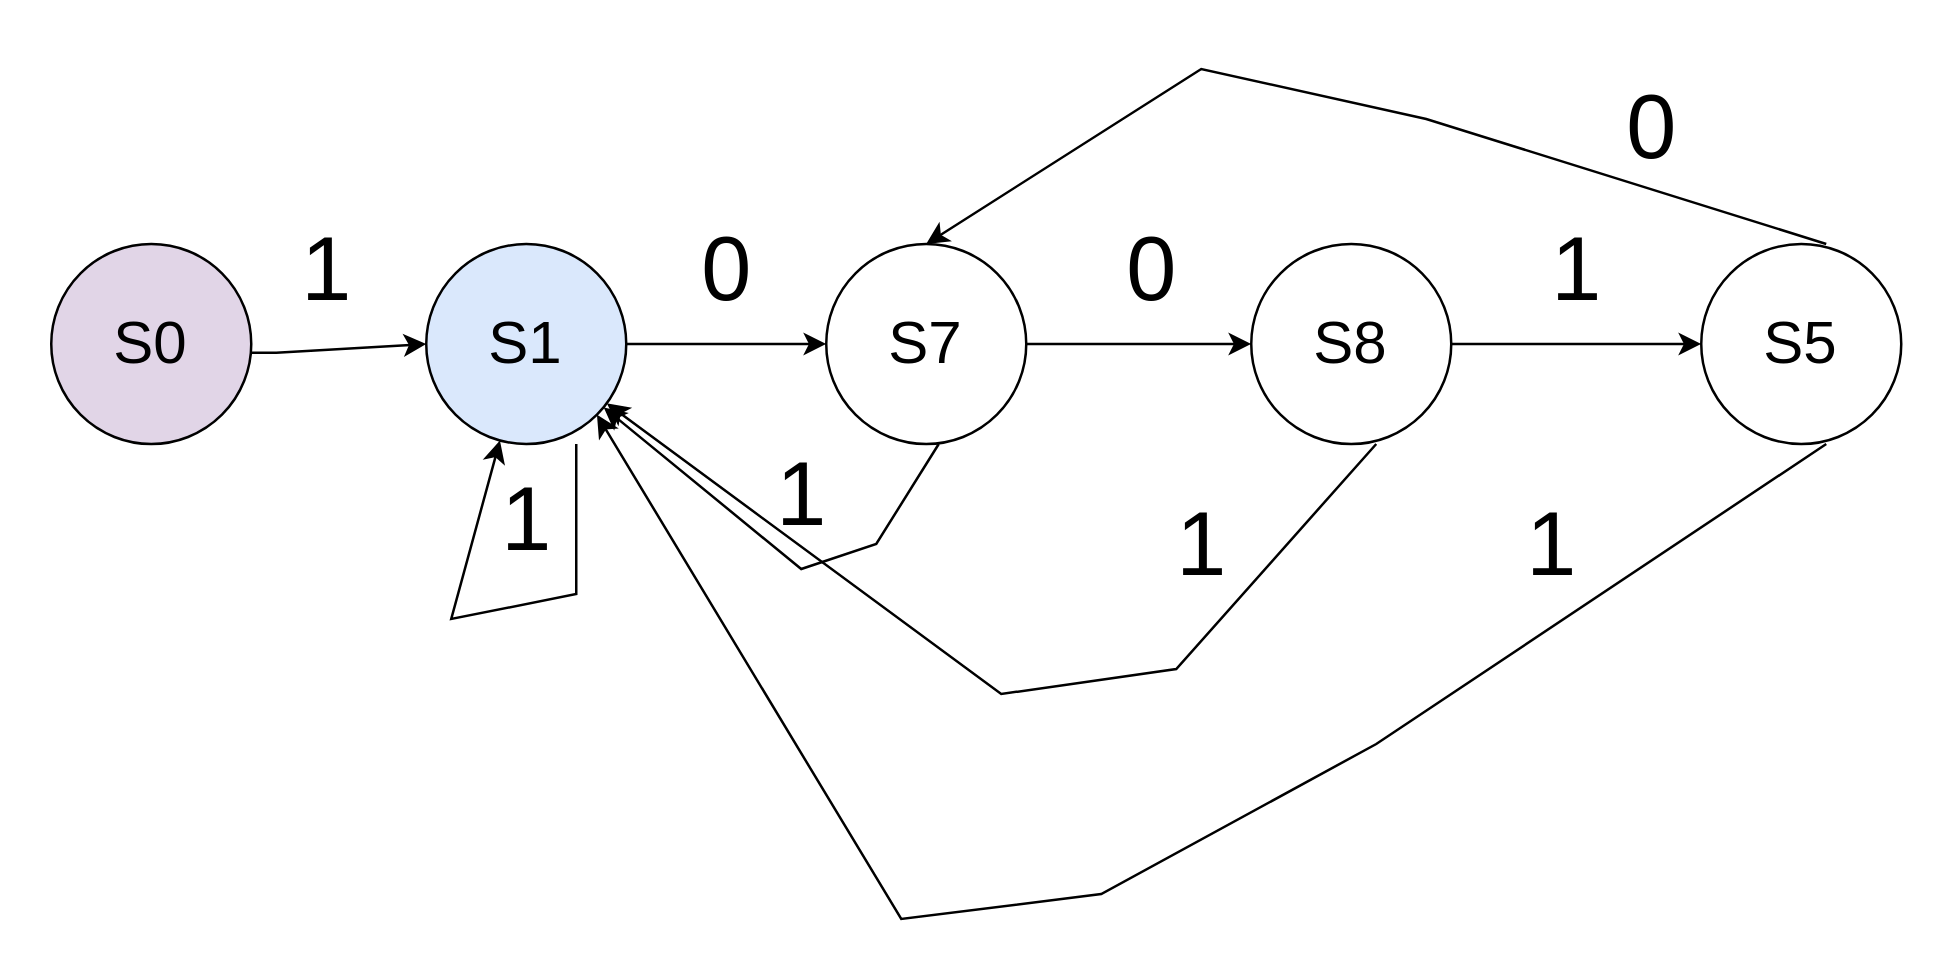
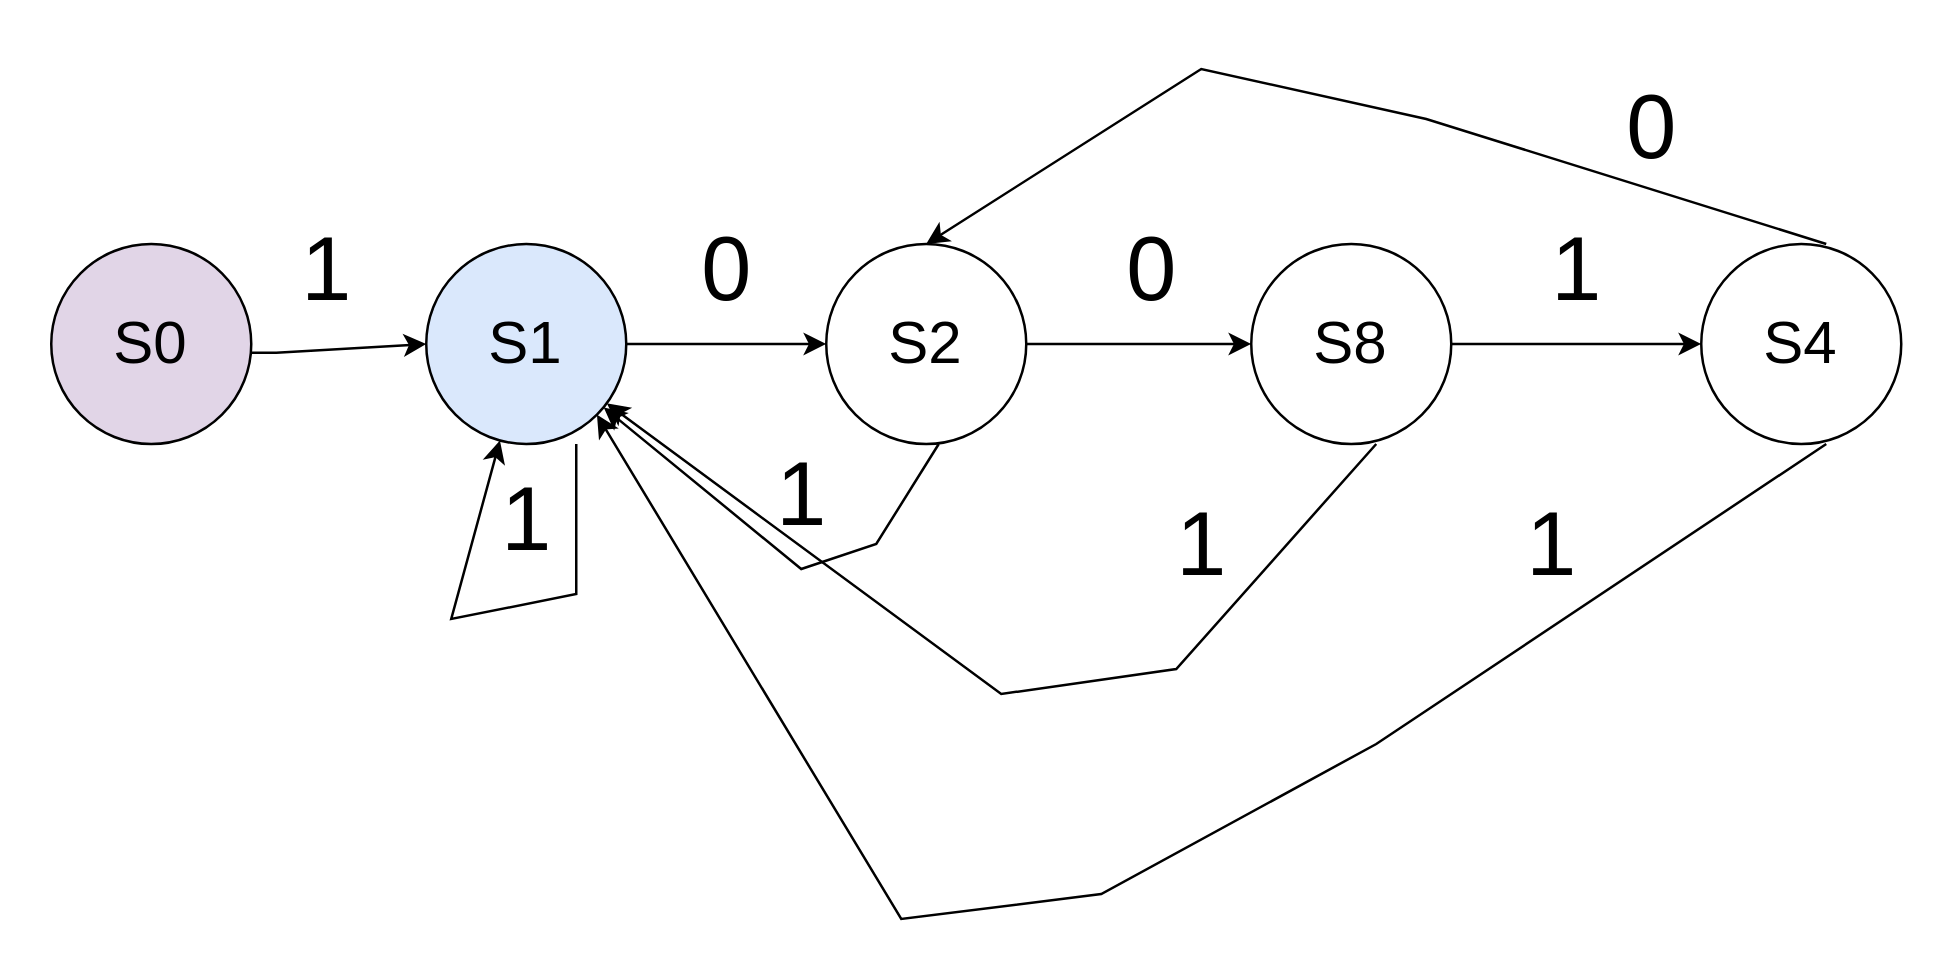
  <mxCell id="0" />
  <mxCell id="1" parent="0" />
  <mxCell id="2" value="" style="endArrow=classic;html=1;rounded=0;" edge="1" parent="1"><mxGeometry width="50" height="50" relative="1" as="geometry"><mxPoint x="100" y="140.5" as="sourcePoint" /><mxPoint x="170" y="137" as="targetPoint" /><Array as="points"><mxPoint x="110" y="140.5" /></Array></mxGeometry></mxCell>
  <mxCell id="3" value="&lt;font style=&quot;font-size: 24px;&quot;&gt;S1&lt;/font&gt;" style="ellipse;whiteSpace=wrap;html=1;aspect=fixed;fillColor=#dae8fc;" vertex="1" parent="1"><mxGeometry x="170" y="97" width="80" height="80" as="geometry" /></mxCell>
  <mxCell id="4" value="&lt;font style=&quot;font-size: 36px;&quot;&gt;1&lt;/font&gt;" style="text;html=1;align=center;verticalAlign=middle;resizable=0;points=[];autosize=1;strokeColor=none;fillColor=none;" vertex="1" parent="1"><mxGeometry x="110" y="77" width="40" height="60" as="geometry" /></mxCell>
  <mxCell id="5" value="&lt;font style=&quot;font-size: 24px;&quot;&gt;S0&lt;/font&gt;" style="ellipse;whiteSpace=wrap;html=1;aspect=fixed;fillColor=#e1d5e7;" vertex="1" parent="1"><mxGeometry x="20" y="97" width="80" height="80" as="geometry" /></mxCell>
- <mxCell id="6" value="&lt;font style=&quot;font-size: 24px;&quot;&gt;S7&lt;/font&gt;" style="ellipse;whiteSpace=wrap;html=1;aspect=fixed;" vertex="1" parent="1"><mxGeometry x="330" y="97" width="80" height="80" as="geometry" /></mxCell>
+ <mxCell id="6" value="&lt;font style=&quot;font-size: 24px;&quot;&gt;S2&lt;/font&gt;" style="ellipse;whiteSpace=wrap;html=1;aspect=fixed;" vertex="1" parent="1"><mxGeometry x="330" y="97" width="80" height="80" as="geometry" /></mxCell>
  <mxCell id="7" value="&lt;font style=&quot;font-size: 24px;&quot;&gt;S8&lt;/font&gt;" style="ellipse;whiteSpace=wrap;html=1;aspect=fixed;" vertex="1" parent="1"><mxGeometry x="500" y="97" width="80" height="80" as="geometry" /></mxCell>
- <mxCell id="8" value="&lt;font style=&quot;font-size: 24px;&quot;&gt;S5&lt;/font&gt;" style="ellipse;whiteSpace=wrap;html=1;aspect=fixed;" vertex="1" parent="1"><mxGeometry x="680" y="97" width="80" height="80" as="geometry" /></mxCell>
+ <mxCell id="8" value="&lt;font style=&quot;font-size: 24px;&quot;&gt;S4&lt;/font&gt;" style="ellipse;whiteSpace=wrap;html=1;aspect=fixed;" vertex="1" parent="1"><mxGeometry x="680" y="97" width="80" height="80" as="geometry" /></mxCell>
  <mxCell id="9" value="" style="endArrow=classic;html=1;rounded=0;" edge="1" parent="1"><mxGeometry width="50" height="50" relative="1" as="geometry"><mxPoint x="250" y="137" as="sourcePoint" /><mxPoint x="330" y="137" as="targetPoint" /></mxGeometry></mxCell>
  <mxCell id="10" value="&lt;font style=&quot;font-size: 36px;&quot;&gt;0&lt;/font&gt;" style="text;html=1;align=center;verticalAlign=middle;resizable=0;points=[];autosize=1;strokeColor=none;fillColor=none;" vertex="1" parent="1"><mxGeometry x="270" y="77" width="40" height="60" as="geometry" /></mxCell>
  <mxCell id="11" value="" style="endArrow=classic;html=1;rounded=0;entryX=0;entryY=0.5;entryDx=0;entryDy=0;" edge="1" parent="1" target="8"><mxGeometry width="50" height="50" relative="1" as="geometry"><mxPoint x="580" y="137" as="sourcePoint" /><mxPoint x="630" y="87" as="targetPoint" /></mxGeometry></mxCell>
  <mxCell id="12" value="" style="endArrow=classic;html=1;rounded=0;entryX=0;entryY=0.5;entryDx=0;entryDy=0;" edge="1" parent="1" target="7"><mxGeometry width="50" height="50" relative="1" as="geometry"><mxPoint x="410" y="137" as="sourcePoint" /><mxPoint x="460" y="87" as="targetPoint" /></mxGeometry></mxCell>
  <mxCell id="13" value="&lt;font style=&quot;font-size: 36px;&quot;&gt;0&lt;/font&gt;" style="text;html=1;align=center;verticalAlign=middle;resizable=0;points=[];autosize=1;strokeColor=none;fillColor=none;" vertex="1" parent="1"><mxGeometry x="440" y="77" width="40" height="60" as="geometry" /></mxCell>
  <mxCell id="14" value="&lt;font style=&quot;font-size: 36px;&quot;&gt;1&lt;/font&gt;" style="text;html=1;align=center;verticalAlign=middle;resizable=0;points=[];autosize=1;strokeColor=none;fillColor=none;" vertex="1" parent="1"><mxGeometry x="610" y="77" width="40" height="60" as="geometry" /></mxCell>
  <mxCell id="15" value="" style="endArrow=classic;html=1;rounded=0;" edge="1" parent="1" target="3"><mxGeometry width="50" height="50" relative="1" as="geometry"><mxPoint x="230" y="177" as="sourcePoint" /><mxPoint x="160" y="207" as="targetPoint" /><Array as="points"><mxPoint x="230" y="237" /><mxPoint x="180" y="247" /></Array></mxGeometry></mxCell>
  <mxCell id="16" value="&lt;font style=&quot;font-size: 36px;&quot;&gt;1&lt;/font&gt;" style="text;html=1;align=center;verticalAlign=middle;resizable=0;points=[];autosize=1;strokeColor=none;fillColor=none;" vertex="1" parent="1"><mxGeometry x="190" y="177" width="40" height="60" as="geometry" /></mxCell>
  <mxCell id="17" value="" style="endArrow=classic;html=1;rounded=0;" edge="1" parent="1" target="3"><mxGeometry width="50" height="50" relative="1" as="geometry"><mxPoint x="375" y="177" as="sourcePoint" /><mxPoint x="300" y="217" as="targetPoint" /><Array as="points"><mxPoint x="350" y="217" /><mxPoint x="320" y="227" /></Array></mxGeometry></mxCell>
  <mxCell id="18" value="&lt;font style=&quot;font-size: 36px;&quot;&gt;1&lt;/font&gt;" style="text;html=1;align=center;verticalAlign=middle;resizable=0;points=[];autosize=1;strokeColor=none;fillColor=none;" vertex="1" parent="1"><mxGeometry x="300" y="167" width="40" height="60" as="geometry" /></mxCell>
  <mxCell id="19" value="" style="endArrow=classic;html=1;rounded=0;" edge="1" parent="1" target="3"><mxGeometry width="50" height="50" relative="1" as="geometry"><mxPoint x="550" y="177" as="sourcePoint" /><mxPoint x="310" y="257" as="targetPoint" /><Array as="points"><mxPoint x="470" y="267" /><mxPoint x="400" y="277" /></Array></mxGeometry></mxCell>
  <mxCell id="20" value="&lt;font style=&quot;font-size: 36px;&quot;&gt;1&lt;/font&gt;" style="text;html=1;align=center;verticalAlign=middle;resizable=0;points=[];autosize=1;strokeColor=none;fillColor=none;" vertex="1" parent="1"><mxGeometry x="460" y="187" width="40" height="60" as="geometry" /></mxCell>
  <mxCell id="21" value="" style="endArrow=classic;html=1;rounded=0;entryX=0.5;entryY=0;entryDx=0;entryDy=0;" edge="1" parent="1" target="6"><mxGeometry width="50" height="50" relative="1" as="geometry"><mxPoint x="730" y="97" as="sourcePoint" /><mxPoint x="380" y="57" as="targetPoint" /><Array as="points"><mxPoint x="570" y="47" /><mxPoint x="480" y="27" /></Array></mxGeometry></mxCell>
  <mxCell id="22" value="&lt;font style=&quot;font-size: 36px;&quot;&gt;0&lt;/font&gt;" style="text;html=1;align=center;verticalAlign=middle;resizable=0;points=[];autosize=1;strokeColor=none;fillColor=none;" vertex="1" parent="1"><mxGeometry x="640" y="20" width="40" height="60" as="geometry" /></mxCell>
  <mxCell id="23" value="" style="endArrow=classic;html=1;rounded=0;entryX=1;entryY=1;entryDx=0;entryDy=0;" edge="1" parent="1" target="3"><mxGeometry width="50" height="50" relative="1" as="geometry"><mxPoint x="730" y="177" as="sourcePoint" /><mxPoint x="340" y="307" as="targetPoint" /><Array as="points"><mxPoint x="550" y="297" /><mxPoint x="440" y="357" /><mxPoint x="360" y="367" /></Array></mxGeometry></mxCell>
  <mxCell id="24" value="&lt;font style=&quot;font-size: 36px;&quot;&gt;1&lt;/font&gt;" style="text;html=1;align=center;verticalAlign=middle;resizable=0;points=[];autosize=1;strokeColor=none;fillColor=none;" vertex="1" parent="1"><mxGeometry x="600" y="187" width="40" height="60" as="geometry" /></mxCell>
